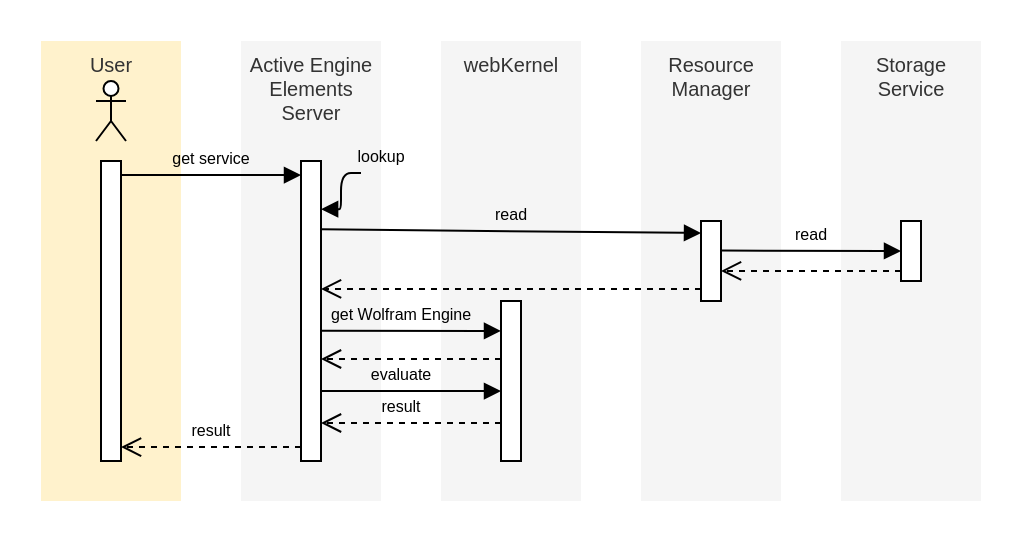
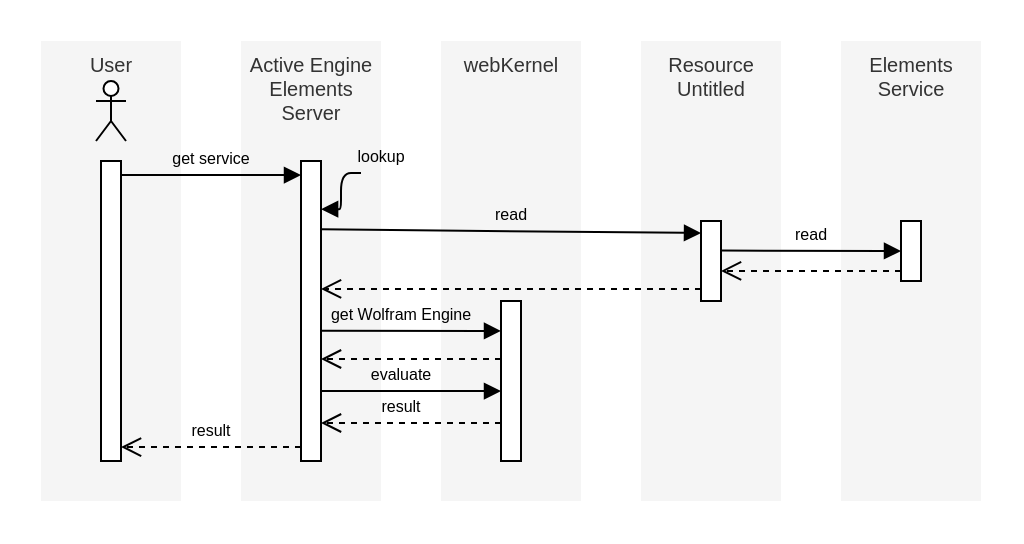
  <mxCell id="0" />
  <mxCell id="1" value="Untitled Layer" style="" parent="0" />
- <mxCell id="2" value="User" style="html=1;verticalAlign=top;fillColor=#fff2cc;fontColor=#333333;strokeColor=none;labelBackgroundColor=none;fontSize=10;" parent="1" vertex="1"><mxGeometry x="20" y="20" width="70" height="230" as="geometry" /></mxCell>
- <mxCell id="3" value="Resource&lt;br&gt;Manager" style="html=1;fillColor=#f5f5f5;fontColor=#333333;strokeColor=none;verticalAlign=top;labelBackgroundColor=none;fontSize=10;" parent="1" vertex="1"><mxGeometry x="320" y="20" width="70" height="230" as="geometry" /></mxCell>
+ <mxCell id="2" value="User" style="html=1;verticalAlign=top;fillColor=#f5f5f5;fontColor=#333333;strokeColor=none;labelBackgroundColor=none;fontSize=10;" parent="1" vertex="1"><mxGeometry x="20" y="20" width="70" height="230" as="geometry" /></mxCell>
+ <mxCell id="3" value="Resource&lt;br&gt;Untitled" style="html=1;fillColor=#f5f5f5;fontColor=#333333;strokeColor=none;verticalAlign=top;labelBackgroundColor=none;fontSize=10;" parent="1" vertex="1"><mxGeometry x="320" y="20" width="70" height="230" as="geometry" /></mxCell>
  <mxCell id="4" value="webKernel" style="html=1;verticalAlign=top;fillColor=#f5f5f5;fontColor=#333333;strokeColor=none;labelBackgroundColor=none;fontSize=10;" parent="1" vertex="1"><mxGeometry x="220" y="20" width="70" height="230" as="geometry" /></mxCell>
  <mxCell id="5" value="Active Engine&lt;br&gt;Elements&lt;br&gt;Server" style="html=1;verticalAlign=top;fillColor=#f5f5f5;fontColor=#333333;strokeColor=none;labelBackgroundColor=none;fontSize=10;" parent="1" vertex="1"><mxGeometry x="120" y="20" width="70" height="230" as="geometry" /></mxCell>
- <mxCell id="6" value="Storage&lt;br style=&quot;font-size: 10px;&quot;&gt;Service" style="html=1;fillColor=#f5f5f5;fontColor=#333333;strokeColor=none;verticalAlign=top;labelBackgroundColor=none;fontSize=10;" vertex="1" parent="1"><mxGeometry x="420" y="20" width="70" height="230" as="geometry" /></mxCell>
+ <mxCell id="6" value="Elements&lt;br style=&quot;font-size: 10px;&quot;&gt;Service" style="html=1;fillColor=#f5f5f5;fontColor=#333333;strokeColor=none;verticalAlign=top;labelBackgroundColor=none;fontSize=10;" vertex="1" parent="1"><mxGeometry x="420" y="20" width="70" height="230" as="geometry" /></mxCell>
  <mxCell id="7" value="Foreground" parent="0" />
  <mxCell id="8" value="" style="html=1;points=[];perimeter=orthogonalPerimeter;labelBackgroundColor=none;" parent="7" vertex="1"><mxGeometry x="50" y="80" width="10" height="150" as="geometry" /></mxCell>
  <mxCell id="9" value="" style="html=1;points=[];perimeter=orthogonalPerimeter;labelBackgroundColor=none;" parent="7" vertex="1"><mxGeometry x="150" y="80" width="10" height="150" as="geometry" /></mxCell>
  <mxCell id="10" value="get service" style="html=1;verticalAlign=bottom;endArrow=block;labelBackgroundColor=none;fontSize=8;exitX=1;exitY=0.047;exitDx=0;exitDy=0;exitPerimeter=0;" parent="7" source="8" target="9" edge="1"><mxGeometry relative="1" as="geometry"><mxPoint x="70" y="87" as="sourcePoint" /><mxPoint x="110" y="300" as="targetPoint" /></mxGeometry></mxCell>
  <mxCell id="11" value="result" style="html=1;verticalAlign=bottom;endArrow=open;dashed=1;endSize=8;labelBackgroundColor=none;fontSize=8;exitX=0;exitY=0.987;exitDx=0;exitDy=0;exitPerimeter=0;" parent="7" edge="1"><mxGeometry relative="1" as="geometry"><mxPoint x="60" y="223" as="targetPoint" /><mxPoint x="150" y="223.05" as="sourcePoint" /></mxGeometry></mxCell>
  <mxCell id="12" value="" style="html=1;points=[];perimeter=orthogonalPerimeter;labelBackgroundColor=none;" parent="7" vertex="1"><mxGeometry x="350" y="110" width="10" height="40" as="geometry" /></mxCell>
  <mxCell id="13" value="" style="html=1;verticalAlign=bottom;endArrow=open;dashed=1;endSize=8;labelBackgroundColor=none;entryX=1;entryY=0.353;entryDx=0;entryDy=0;entryPerimeter=0;exitX=0;exitY=0.624;exitDx=0;exitDy=0;exitPerimeter=0;" parent="7" edge="1"><mxGeometry relative="1" as="geometry"><mxPoint x="160" y="143.95" as="targetPoint" /><mxPoint x="350" y="143.96" as="sourcePoint" /></mxGeometry></mxCell>
  <mxCell id="14" value="" style="html=1;points=[];perimeter=orthogonalPerimeter;labelBackgroundColor=none;" parent="7" vertex="1"><mxGeometry x="250" y="150" width="10" height="80" as="geometry" /></mxCell>
  <mxCell id="15" value="&lt;font style=&quot;font-size: 8px&quot;&gt;get &lt;font style=&quot;font-size: 8px&quot;&gt;Wolfram Engine&lt;/font&gt;&lt;/font&gt;" style="html=1;verticalAlign=bottom;endArrow=block;labelBackgroundColor=none;fontSize=8;exitX=1;exitY=0.466;exitDx=0;exitDy=0;exitPerimeter=0;entryX=0;entryY=0.444;entryDx=0;entryDy=0;entryPerimeter=0;" parent="7" edge="1"><mxGeometry x="-0.111" width="80" relative="1" as="geometry"><mxPoint x="160" y="164.9" as="sourcePoint" /><mxPoint x="250" y="164.96" as="targetPoint" /><mxPoint as="offset" /></mxGeometry></mxCell>
  <mxCell id="16" value="" style="shape=umlActor;verticalLabelPosition=bottom;verticalAlign=top;html=1;labelBackgroundColor=none;" parent="7" vertex="1"><mxGeometry x="47.5" y="40" width="15" height="30" as="geometry" /></mxCell>
  <mxCell id="17" value="" style="html=1;verticalAlign=bottom;endArrow=open;dashed=1;endSize=8;labelBackgroundColor=none;entryX=1;entryY=0.56;entryDx=0;entryDy=0;entryPerimeter=0;exitX=0;exitY=0.6;exitDx=0;exitDy=0;exitPerimeter=0;" parent="7" edge="1"><mxGeometry relative="1" as="geometry"><mxPoint x="160" y="179" as="targetPoint" /><mxPoint x="250" y="179" as="sourcePoint" /></mxGeometry></mxCell>
  <mxCell id="18" value="evaluate" style="html=1;verticalAlign=bottom;endArrow=block;labelBackgroundColor=none;fontSize=8;exitX=1;exitY=0.417;exitDx=0;exitDy=0;exitPerimeter=0;entryX=0;entryY=0.778;entryDx=0;entryDy=0;entryPerimeter=0;" parent="7" edge="1"><mxGeometry x="-0.111" width="80" relative="1" as="geometry"><mxPoint x="160" y="195.04" as="sourcePoint" /><mxPoint x="250" y="195.02" as="targetPoint" /><mxPoint as="offset" /></mxGeometry></mxCell>
  <mxCell id="19" value="lookup" style="html=1;verticalAlign=bottom;endArrow=block;labelBackgroundColor=none;fontSize=8;edgeStyle=elbowEdgeStyle;entryX=1.006;entryY=0.134;entryDx=0;entryDy=0;entryPerimeter=0;" parent="7" edge="1"><mxGeometry x="-0.474" y="20" relative="1" as="geometry"><mxPoint x="180" y="86" as="sourcePoint" /><mxPoint x="160.06" y="104.12" as="targetPoint" /><Array as="points"><mxPoint x="170" y="100" /></Array><mxPoint as="offset" /></mxGeometry></mxCell>
  <mxCell id="20" value="result" style="html=1;verticalAlign=bottom;endArrow=open;dashed=1;endSize=8;labelBackgroundColor=none;fontSize=8;exitX=0;exitY=0.956;exitDx=0;exitDy=0;exitPerimeter=0;" edge="1" parent="7"><mxGeometry x="0.111" relative="1" as="geometry"><mxPoint x="160" y="211" as="targetPoint" /><mxPoint x="250" y="211.04" as="sourcePoint" /><mxPoint as="offset" /></mxGeometry></mxCell>
  <mxCell id="21" value="read" style="html=1;verticalAlign=bottom;endArrow=block;exitX=1.1;exitY=0.138;exitDx=0;exitDy=0;exitPerimeter=0;labelBackgroundColor=none;fontSize=8;entryX=0;entryY=0.15;entryDx=0;entryDy=0;entryPerimeter=0;" edge="1" parent="7" target="12"><mxGeometry relative="1" as="geometry"><mxPoint x="160" y="114.18" as="sourcePoint" /><mxPoint x="320" y="116" as="targetPoint" /></mxGeometry></mxCell>
  <mxCell id="22" value="read" style="html=1;verticalAlign=bottom;endArrow=block;exitX=1.1;exitY=0.138;exitDx=0;exitDy=0;exitPerimeter=0;labelBackgroundColor=none;fontSize=8;entryX=0;entryY=0.367;entryDx=0;entryDy=0;entryPerimeter=0;" edge="1" parent="7"><mxGeometry relative="1" as="geometry"><mxPoint x="360" y="124.8" as="sourcePoint" /><mxPoint x="450" y="125.01" as="targetPoint" /></mxGeometry></mxCell>
  <mxCell id="23" value="" style="html=1;points=[];perimeter=orthogonalPerimeter;labelBackgroundColor=none;" vertex="1" parent="7"><mxGeometry x="450" y="110" width="10" height="30" as="geometry" /></mxCell>
  <mxCell id="24" value="" style="html=1;verticalAlign=bottom;endArrow=open;dashed=1;endSize=8;labelBackgroundColor=none;exitX=0;exitY=0.633;exitDx=0;exitDy=0;exitPerimeter=0;entryX=1;entryY=0.833;entryDx=0;entryDy=0;entryPerimeter=0;" edge="1" parent="7"><mxGeometry relative="1" as="geometry"><mxPoint x="360" y="134.99" as="targetPoint" /><mxPoint x="450" y="134.99" as="sourcePoint" /></mxGeometry></mxCell>
